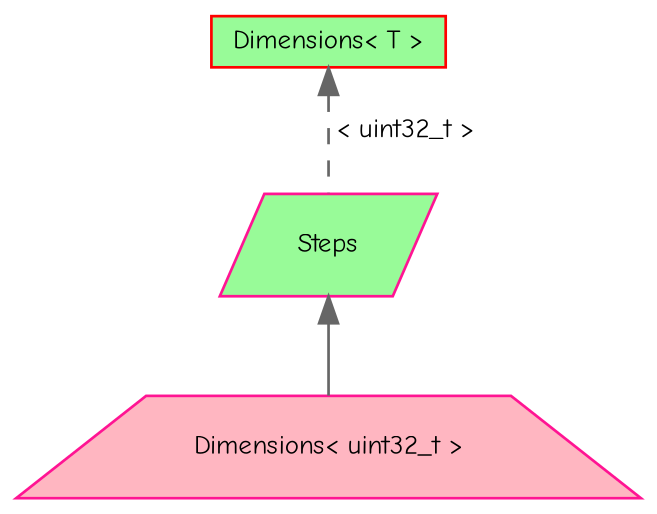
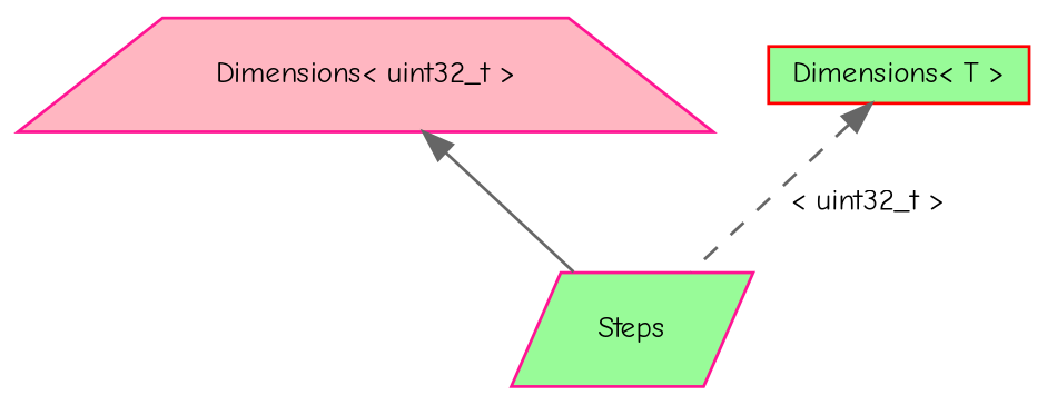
  digraph {
    fontname="Comic Neue"
    node [color=deeppink fillcolor=palegreen fontname="Comic Neue" fontsize=10 style=filled]
    edge [color=gray40 dir=back fontname="Comic Neue" fontsize=10 labelfontname=Helvetica labelfontsize=10]
    n1 [fontcolor=black height=0.2 label=Steps shape=parallelogram width=0.4]
    n2 [fillcolor=lightpink height=0.2 label="Dimensions\< uint32_t \>" shape=trapezium width=0.4]
    n3 [color=red height=0.2 label="Dimensions\< T \>" shape=box width=0.4]
-   n1 -> n2 [style=solid]
+   n2 -> n1 [style=solid]
    n3 -> n1 [label=" \< uint32_t \>" style=dashed]
  }
